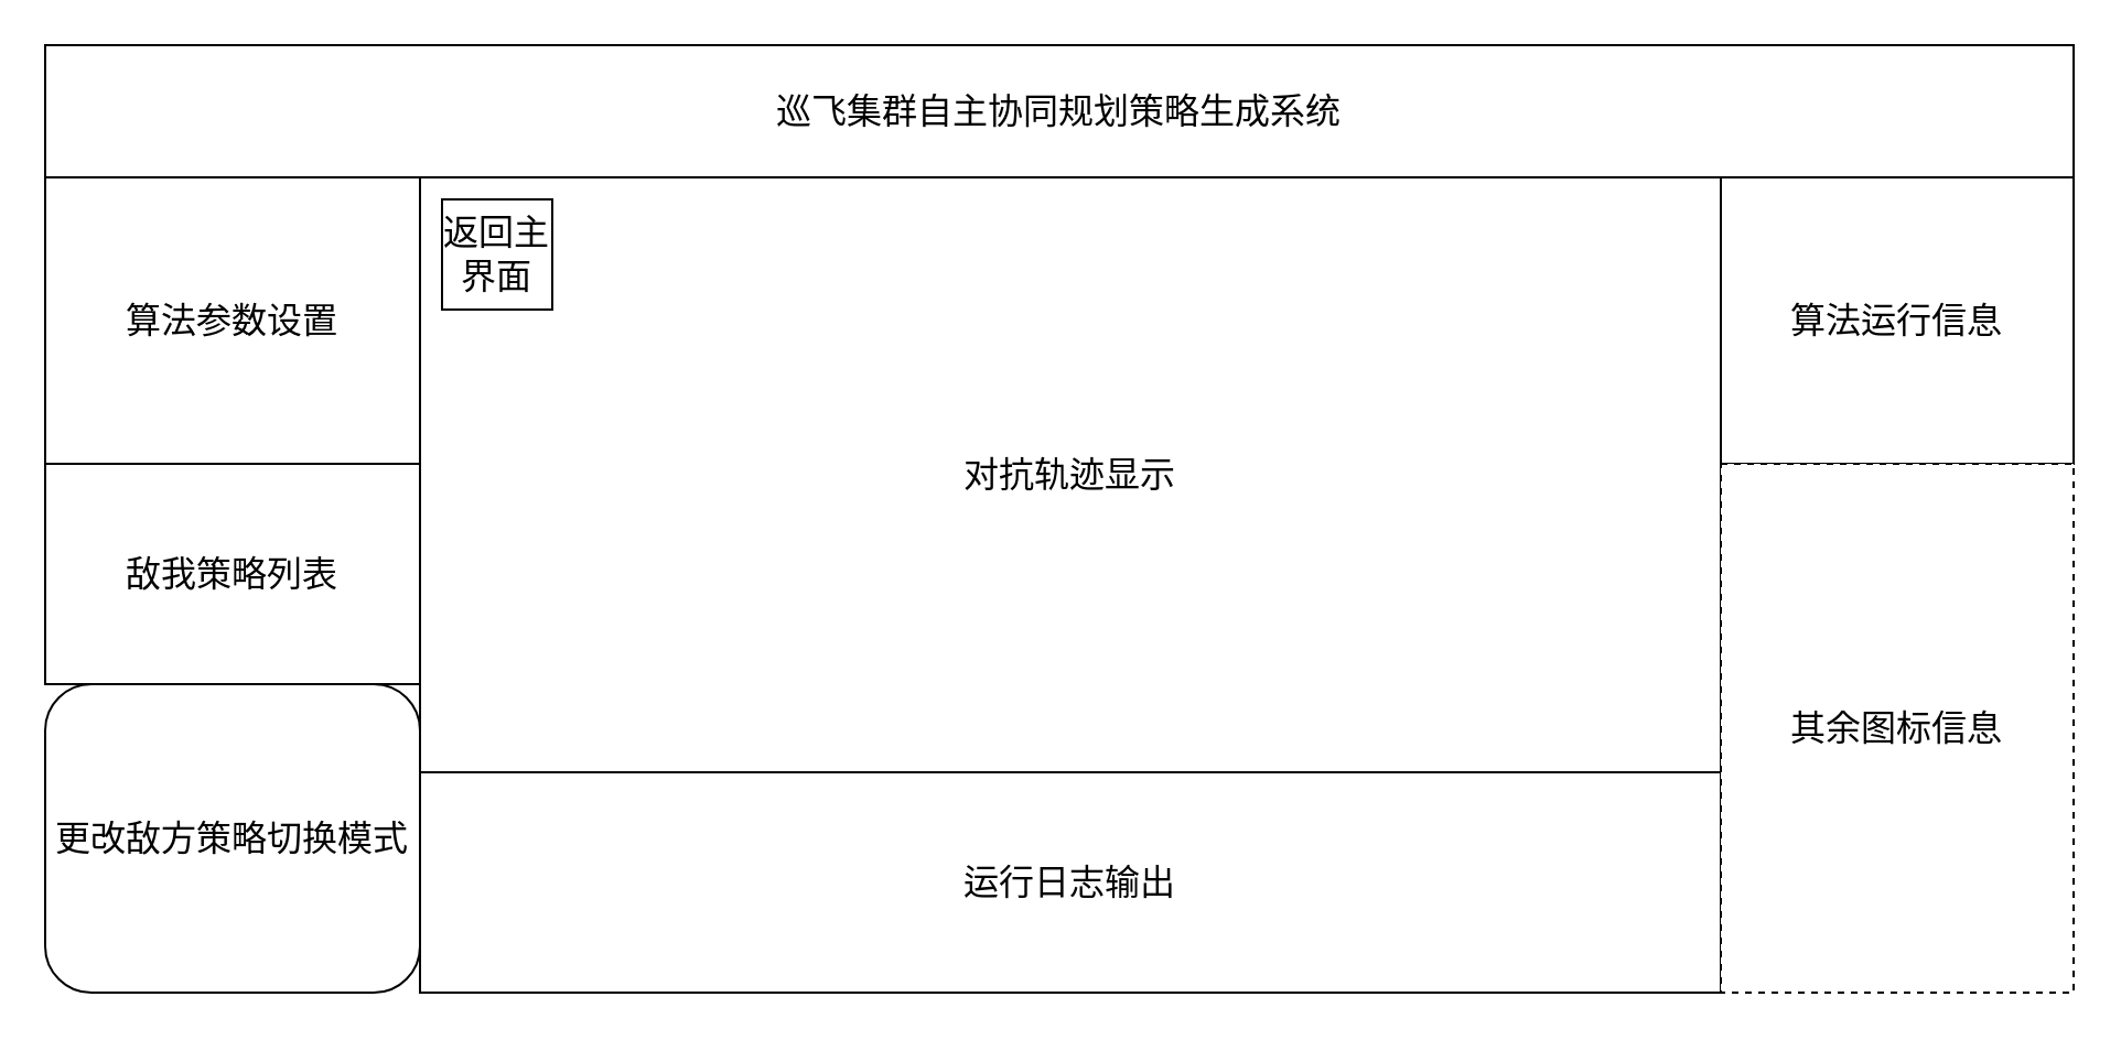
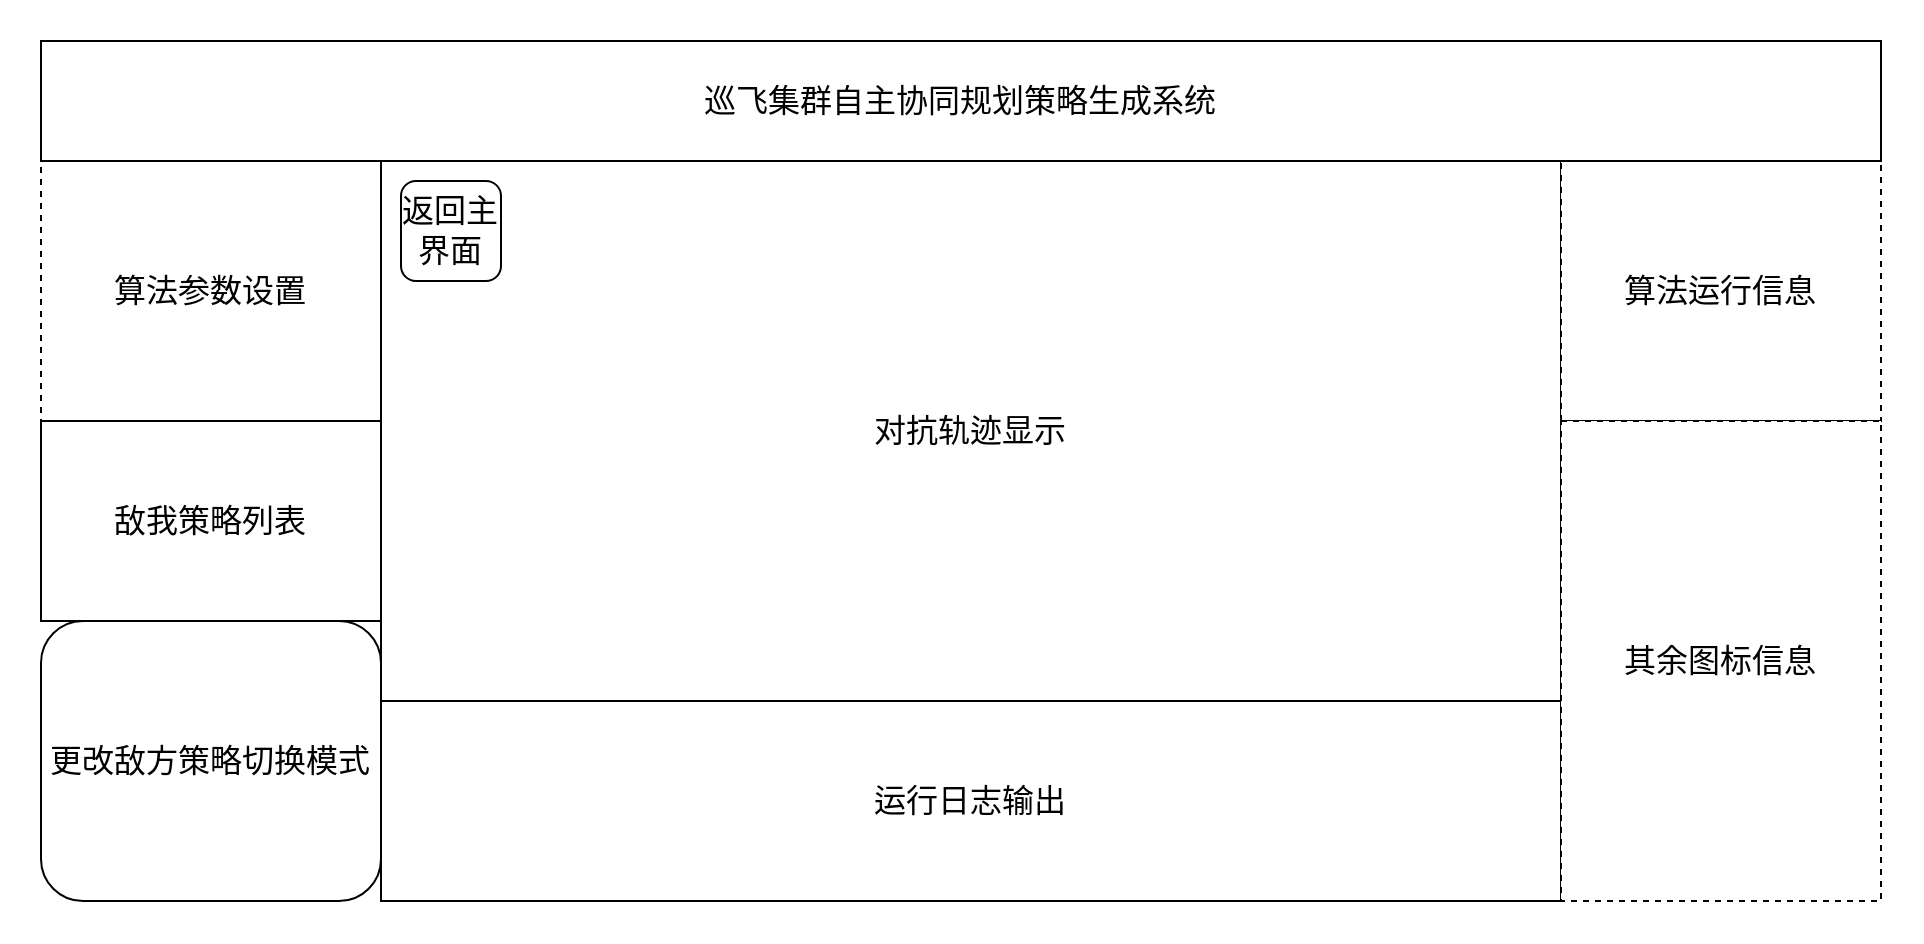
  <mxCell id="0" />
  <mxCell id="1" parent="0" />
- <mxCell id="2" value="算法参数设置" style="rounded=0;whiteSpace=wrap;html=1;fontSize=16;" parent="1" vertex="1"><mxGeometry x="20" y="80" width="170" height="130" as="geometry" /></mxCell>
+ <mxCell id="2" value="算法参数设置" style="rounded=0;whiteSpace=wrap;html=1;fontSize=16;dashed=1;" parent="1" vertex="1"><mxGeometry x="20" y="80" width="170" height="130" as="geometry" /></mxCell>
  <mxCell id="3" value="敌我策略列表" style="rounded=0;whiteSpace=wrap;html=1;fontSize=16;" parent="1" vertex="1"><mxGeometry x="20" y="210" width="170" height="100" as="geometry" /></mxCell>
  <mxCell id="4" value="更改敌方策略切换模式" style="whiteSpace=wrap;html=1;fontSize=16;rounded=1;" parent="1" vertex="1"><mxGeometry x="20" y="310" width="170" height="140" as="geometry" /></mxCell>
  <mxCell id="5" value="对抗轨迹显示" style="rounded=0;whiteSpace=wrap;html=1;fontSize=16;" parent="1" vertex="1"><mxGeometry x="190" y="80" width="590" height="270" as="geometry" /></mxCell>
- <mxCell id="6" value="算法运行信息" style="rounded=0;whiteSpace=wrap;html=1;fontSize=16;" parent="1" vertex="1"><mxGeometry x="780" y="80" width="160" height="130" as="geometry" /></mxCell>
+ <mxCell id="6" value="算法运行信息" style="rounded=0;whiteSpace=wrap;html=1;fontSize=16;dashed=1;" parent="1" vertex="1"><mxGeometry x="780" y="80" width="160" height="130" as="geometry" /></mxCell>
  <mxCell id="7" value="巡飞集群自主协同规划策略生成系统" style="rounded=0;whiteSpace=wrap;html=1;fontSize=16;" parent="1" vertex="1"><mxGeometry x="20" y="20" width="920" height="60" as="geometry" /></mxCell>
  <mxCell id="8" value="运行日志输出" style="rounded=0;whiteSpace=wrap;html=1;fontSize=16;" parent="1" vertex="1"><mxGeometry x="190" y="350" width="590" height="100" as="geometry" /></mxCell>
- <mxCell id="9" value="返回主界面" style="rounded=0;whiteSpace=wrap;html=1;fontSize=16;" parent="1" vertex="1"><mxGeometry x="200" y="90" width="50" height="50" as="geometry" /></mxCell>
+ <mxCell id="9" value="返回主界面" style="whiteSpace=wrap;html=1;fontSize=16;rounded=1;" parent="1" vertex="1"><mxGeometry x="200" y="90" width="50" height="50" as="geometry" /></mxCell>
  <mxCell id="10" value="其余图标信息" style="rounded=0;whiteSpace=wrap;html=1;fontSize=16;dashed=1;" parent="1" vertex="1"><mxGeometry x="780" y="210" width="160" height="240" as="geometry" /></mxCell>
